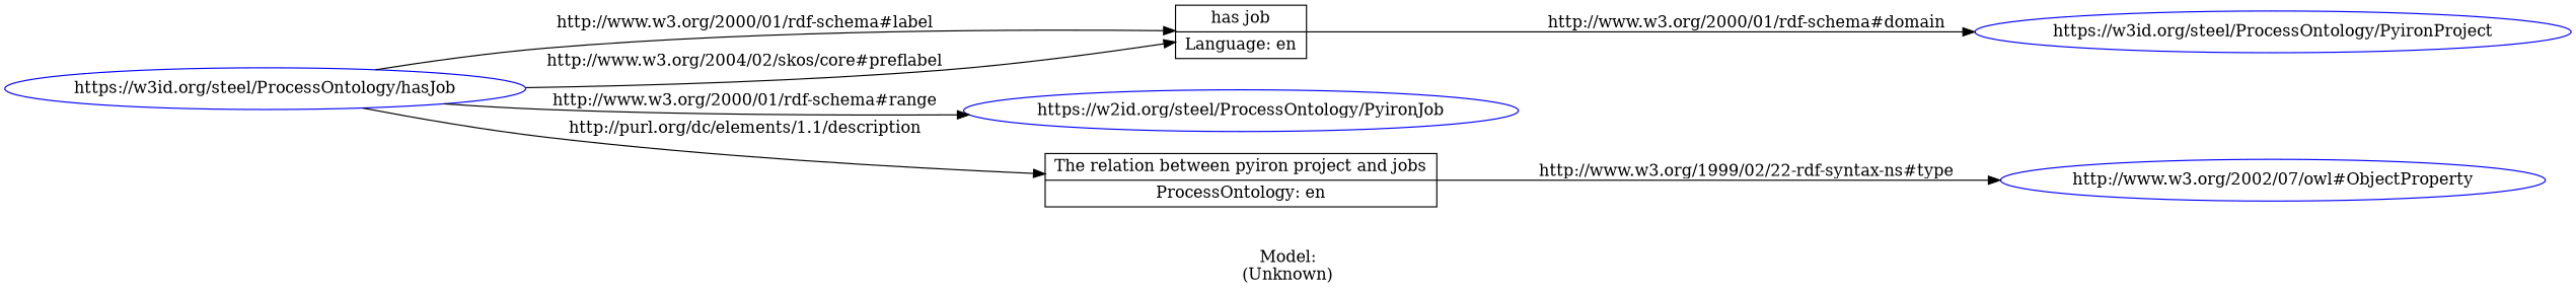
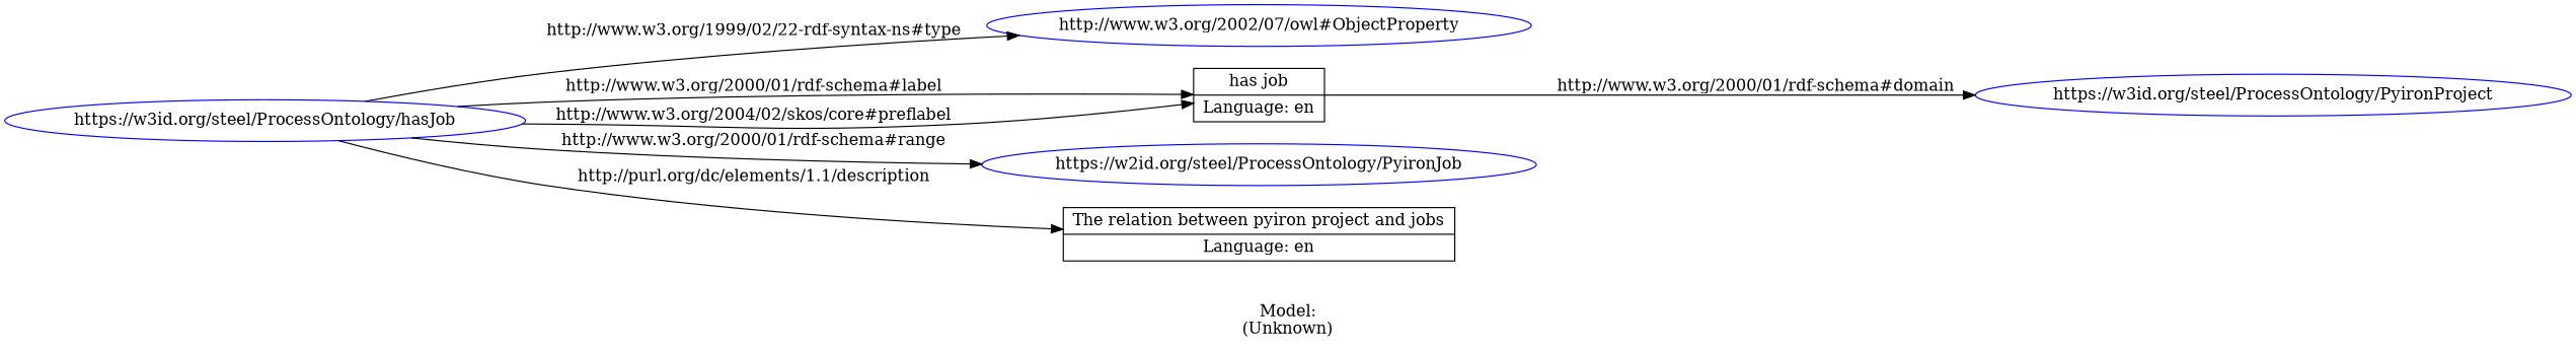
  digraph {
    label="\n\nModel:\n(Unknown)"
    rankdir=LR
    node [color=blue shape=ellipse]
    n1 [label="https://w3id.org/steel/ProcessOntology/hasJob"]
    n2 [label="http://www.w3.org/2002/07/owl#ObjectProperty"]
    n3 [label="has job|Language: en" shape=record color=""]
    n4 [label="https://w2id.org/steel/ProcessOntology/PyironJob"]
-   n5 [label="The relation between pyiron project and jobs|ProcessOntology: en" shape=record color=""]
+   n5 [label="The relation between pyiron project and jobs|Language: en" shape=record color=""]
    n6 [label="https://w3id.org/steel/ProcessOntology/PyironProject"]
-   n5 -> n2 [label="http://www.w3.org/1999/02/22-rdf-syntax-ns#type"]
+   n1 -> n2 [label="http://www.w3.org/1999/02/22-rdf-syntax-ns#type"]
    n1 -> n3 [label="http://www.w3.org/2000/01/rdf-schema#label"]
    n1 -> n3 [label="http://www.w3.org/2004/02/skos/core#preflabel"]
    n1 -> n4 [label="http://www.w3.org/2000/01/rdf-schema#range"]
    n1 -> n5 [label="http://purl.org/dc/elements/1.1/description"]
    n3 -> n6 [label="http://www.w3.org/2000/01/rdf-schema#domain"]
  }
